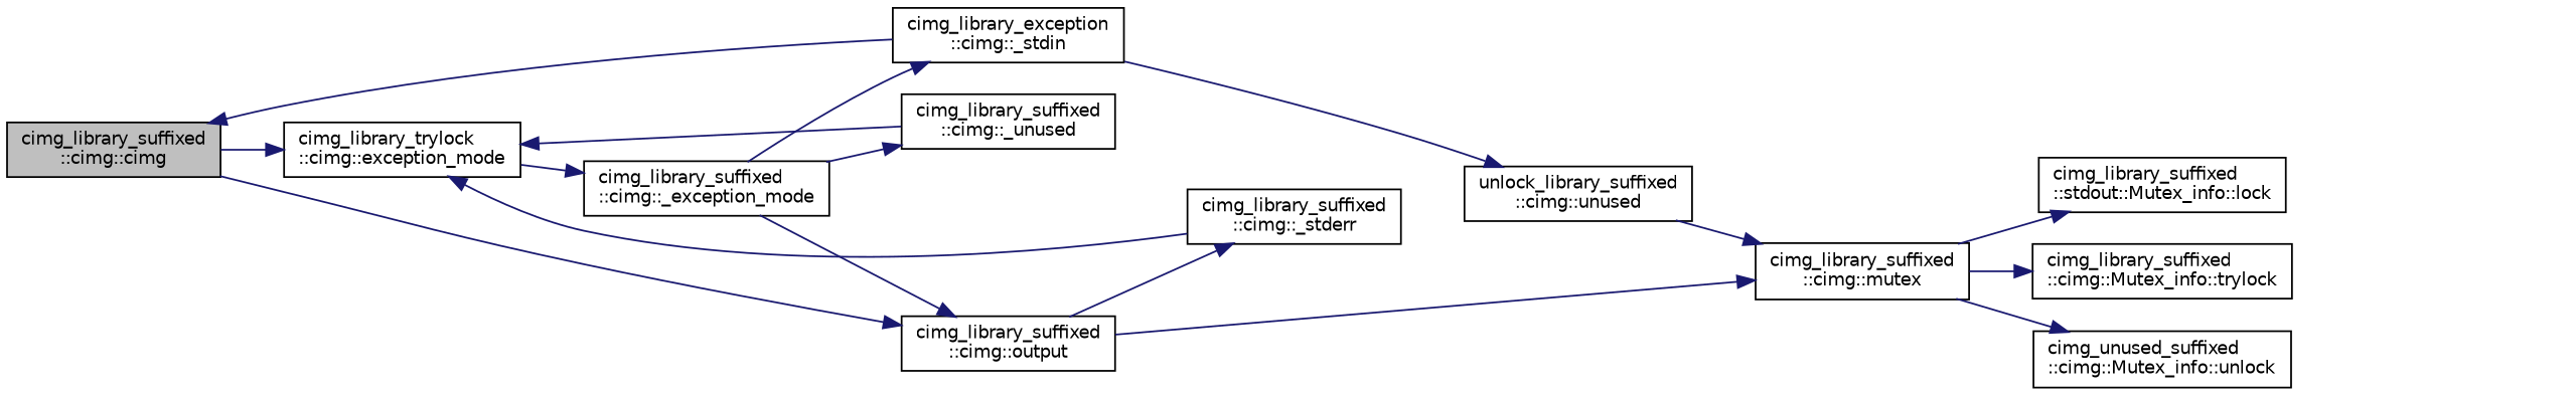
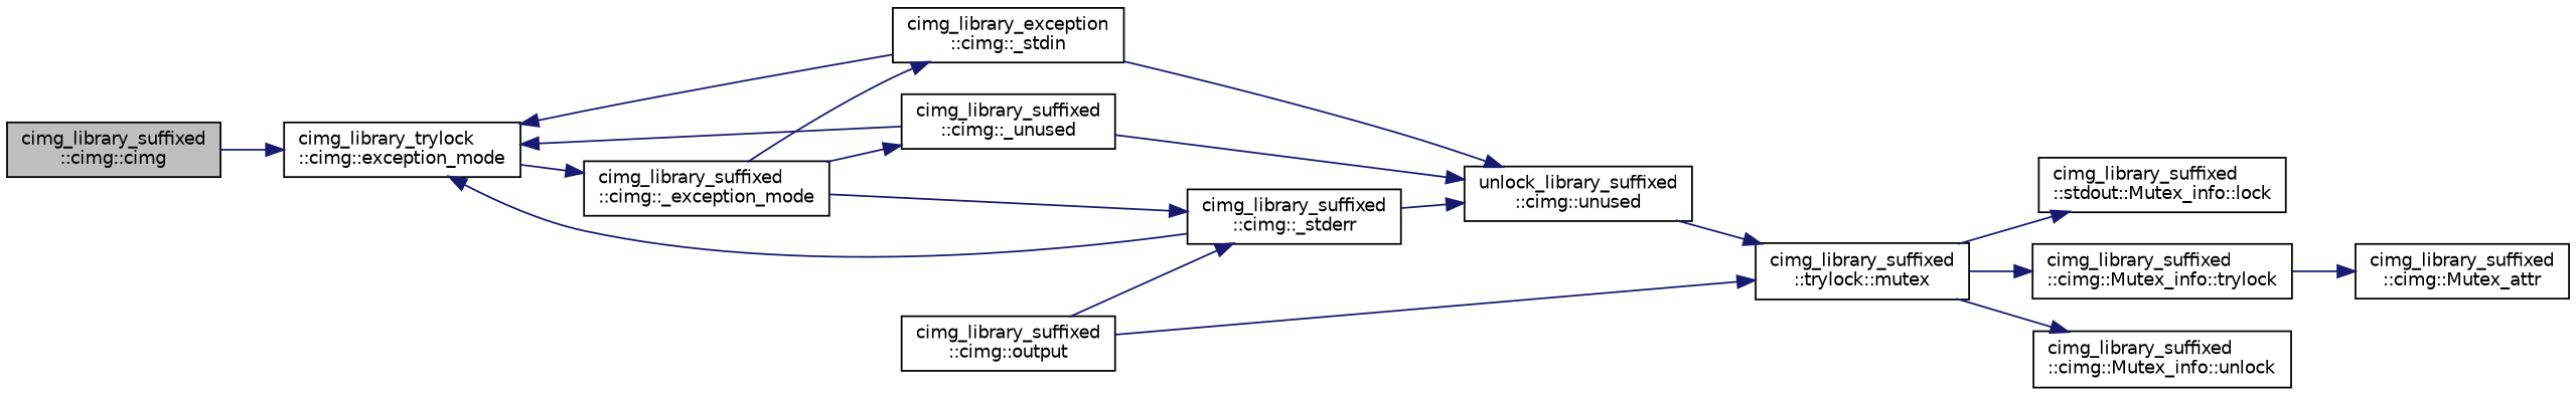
  digraph {
    rankdir=LR
    node [color=black fillcolor=white fontname=Helvetica fontsize=10 shape=record style=filled]
    edge [color=midnightblue fontname=Helvetica fontsize=10 labelfontname=Helvetica labelfontsize=10 style=solid]
    n1 [fillcolor=grey75 fontcolor=black height=0.2 label="cimg_library_suffixed\l::cimg::cimg" width=0.4]
    n2 [height=0.2 label="cimg_library_trylock\l::cimg::exception_mode" width=0.4]
    n3 [height=0.2 label="cimg_library_suffixed\l::cimg::output" width=0.4]
    n4 [height=0.2 label="cimg_library_suffixed\l::cimg::_exception_mode" width=0.4]
    n5 [height=0.2 label="cimg_library_suffixed\l::cimg::_stderr" width=0.4]
-   n6 [height=0.2 label="cimg_library_suffixed\l::cimg::mutex" width=0.4]
+   n6 [height=0.2 label="cimg_library_suffixed\l::trylock::mutex" width=0.4]
    n7 [height=0.2 label="cimg_library_exception\l::cimg::_stdin" width=0.4]
    n8 [height=0.2 label="cimg_library_suffixed\l::cimg::_unused" width=0.4]
    n9 [height=0.2 label="unlock_library_suffixed\l::cimg::unused" width=0.4]
    n10 [height=0.2 label="cimg_library_suffixed\l::stdout::Mutex_info::lock" width=0.4]
    n11 [height=0.2 label="cimg_library_suffixed\l::cimg::Mutex_info::trylock" width=0.4]
-   n12 [height=0.2 label="cimg_unused_suffixed\l::cimg::Mutex_info::unlock" width=0.4]
+   n12 [height=0.2 label="cimg_library_suffixed\l::cimg::Mutex_info::unlock" width=0.4]
+   n13 [height=0.2 label="cimg_library_suffixed\l::cimg::Mutex_attr" width=0.4]
    n1 -> n2
-   n1 -> n3
    n2 -> n4
    n3 -> n5
    n3 -> n6
-   n4 -> n3
+   n4 -> n5
    n4 -> n7
    n4 -> n8
    n5 -> n2
+   n5 -> n9
    n6 -> n10
    n6 -> n11
    n6 -> n12
-   n7 -> n1
+   n7 -> n2
    n7 -> n9
    n8 -> n2
+   n8 -> n9
    n9 -> n6
+   n11 -> n13
  }
